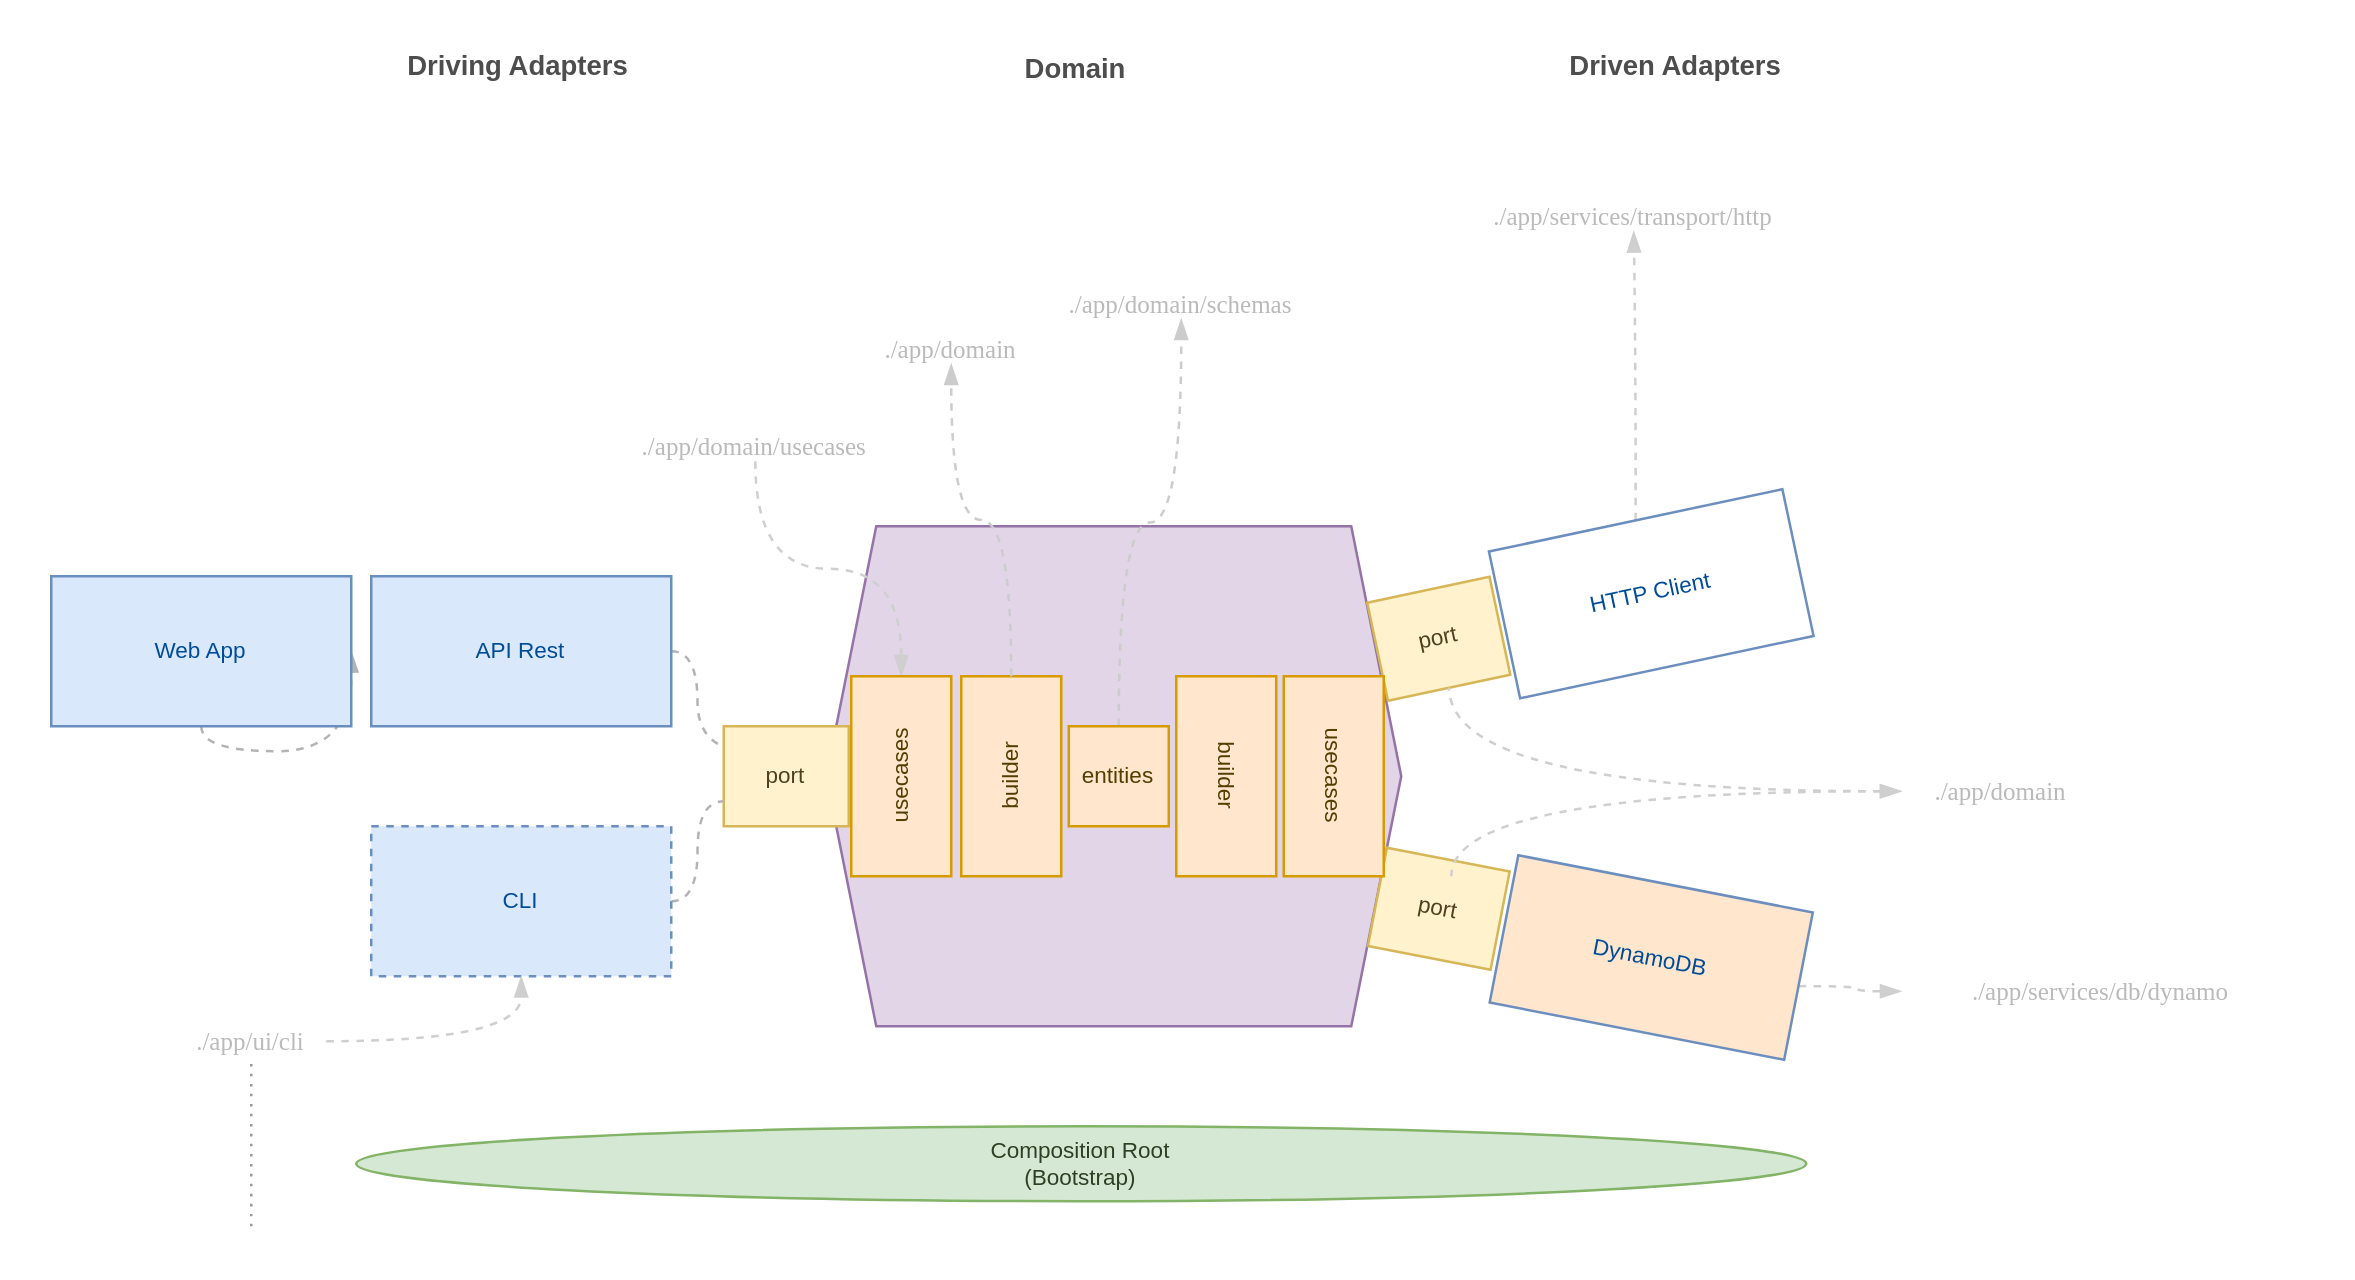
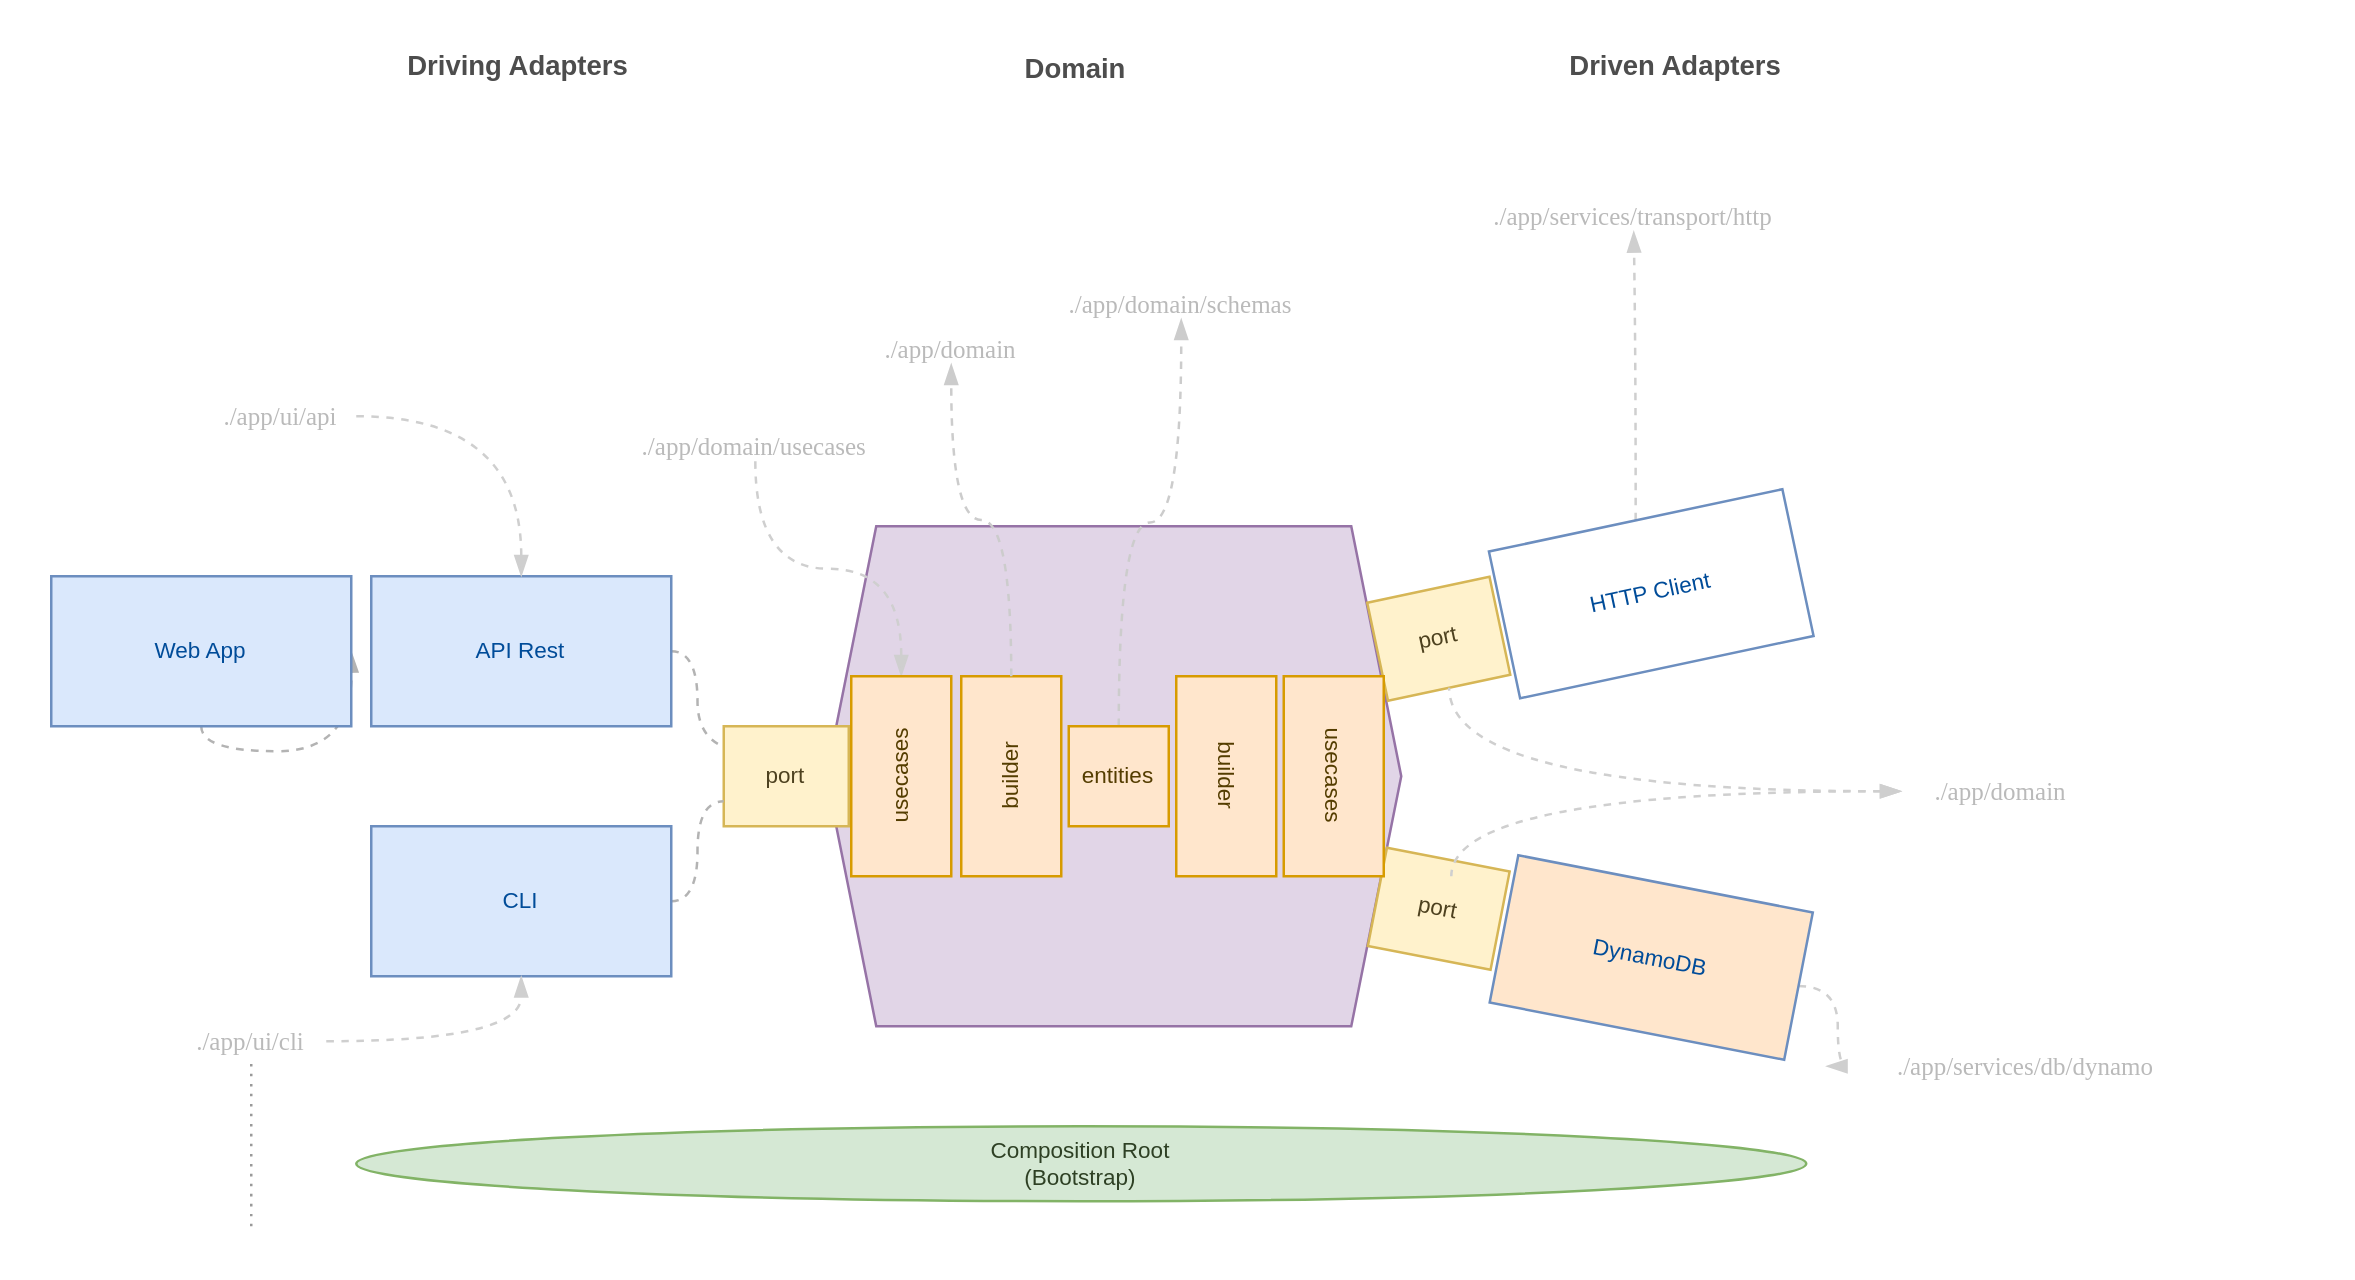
  <mxCell id="0" />
  <mxCell id="1" parent="0" />
  <mxCell id="2" style="edgeStyle=orthogonalEdgeStyle;curved=1;html=1;entryX=0.22;entryY=0.25;entryDx=0;entryDy=0;entryPerimeter=0;dashed=1;strokeColor=#B3B3B3;endArrow=none;endFill=0;" edge="1" parent="1" source="12" target="5"><mxGeometry relative="1" as="geometry" /></mxCell>
  <mxCell id="3" value="" style="shape=hexagon;perimeter=hexagonPerimeter2;whiteSpace=wrap;html=1;fixedSize=1;fillColor=#e1d5e7;strokeColor=#9673a6;fontSize=9;" parent="1" vertex="1"><mxGeometry x="330" y="210" width="230" height="200" as="geometry" /></mxCell>
  <mxCell id="4" value="port" style="rounded=0;whiteSpace=wrap;html=1;rotation=348;fillColor=#fff2cc;strokeColor=#d6b656;fontSize=9;fontColor=#4D411F;" parent="1" vertex="1"><mxGeometry x="550" y="235" width="50" height="40" as="geometry" /></mxCell>
  <mxCell id="5" value="port" style="rounded=0;whiteSpace=wrap;html=1;fillColor=#fff2cc;strokeColor=#d6b656;fontSize=9;fontColor=#4D411F;" parent="1" vertex="1"><mxGeometry x="289" y="290" width="50" height="40" as="geometry" /></mxCell>
  <mxCell id="6" value="port" style="rounded=0;whiteSpace=wrap;html=1;rotation=11;fillColor=#fff2cc;strokeColor=#d6b656;fontSize=9;fontColor=#4D411F;" parent="1" vertex="1"><mxGeometry x="550" y="343" width="50" height="40" as="geometry" /></mxCell>
  <mxCell id="7" style="edgeStyle=orthogonalEdgeStyle;html=1;exitX=0.5;exitY=0;exitDx=0;exitDy=0;entryX=0.5;entryY=1;entryDx=0;entryDy=0;curved=1;fillColor=#f5f5f5;strokeColor=#CFCFCF;dashed=1;endArrow=blockThin;endFill=1;" edge="1" parent="1" source="8" target="29"><mxGeometry relative="1" as="geometry" /></mxCell>
  <mxCell id="8" value="HTTP Client" style="rounded=0;whiteSpace=wrap;html=1;rotation=348;fillColor=#ffffff;strokeColor=#6c8ebf;fontSize=9;fontColor=#004C99;" parent="1" vertex="1"><mxGeometry x="600" y="207" width="120" height="60" as="geometry" /></mxCell>
  <mxCell id="9" style="edgeStyle=orthogonalEdgeStyle;curved=1;html=1;exitX=1;exitY=0.5;exitDx=0;exitDy=0;entryX=0;entryY=0.5;entryDx=0;entryDy=0;dashed=1;strokeColor=#CFCFCF;endArrow=blockThin;endFill=1;" edge="1" parent="1" source="10" target="30"><mxGeometry relative="1" as="geometry" /></mxCell>
  <mxCell id="10" value="DynamoDB" style="rounded=0;whiteSpace=wrap;html=1;rotation=11;fillColor=#ffe6cc;strokeColor=#6c8ebf;fontSize=9;fontColor=#004C99;" parent="1" vertex="1"><mxGeometry x="600" y="352.5" width="120" height="60" as="geometry" /></mxCell>
  <mxCell id="11" value="Driven Adapters" style="text;html=1;strokeColor=none;fillColor=none;align=center;verticalAlign=middle;whiteSpace=wrap;rounded=0;fontStyle=1;fontColor=#4D4D4D;fontSize=11;" parent="1" vertex="1"><mxGeometry x="620" y="21.5" width="100" height="9.25" as="geometry" /></mxCell>
  <mxCell id="12" value="API Rest" style="rounded=0;whiteSpace=wrap;html=1;fillColor=#dae8fc;strokeColor=#6c8ebf;fontSize=9;fontColor=#004C99;" parent="1" vertex="1"><mxGeometry x="148" y="230" width="120" height="60" as="geometry" /></mxCell>
  <mxCell id="13" style="edgeStyle=orthogonalEdgeStyle;curved=1;html=1;exitX=1;exitY=0.5;exitDx=0;exitDy=0;entryX=0;entryY=0.75;entryDx=0;entryDy=0;dashed=1;strokeColor=#B3B3B3;endArrow=none;endFill=0;" edge="1" parent="1" source="14" target="5"><mxGeometry relative="1" as="geometry" /></mxCell>
- <mxCell id="14" value="CLI" style="rounded=0;whiteSpace=wrap;html=1;fillColor=#dae8fc;strokeColor=#6c8ebf;fontSize=9;fontColor=#004C99;dashed=1;" parent="1" vertex="1"><mxGeometry x="148" y="330" width="120" height="60" as="geometry" /></mxCell>
+ <mxCell id="14" value="CLI" style="rounded=0;whiteSpace=wrap;html=1;fillColor=#dae8fc;strokeColor=#6c8ebf;fontSize=9;fontColor=#004C99;" parent="1" vertex="1"><mxGeometry x="148" y="330" width="120" height="60" as="geometry" /></mxCell>
  <mxCell id="15" value="Domain" style="text;html=1;strokeColor=none;fillColor=none;align=center;verticalAlign=middle;whiteSpace=wrap;rounded=0;fontStyle=1;fontColor=#4D4D4D;fontSize=11;" parent="1" vertex="1"><mxGeometry x="400" y="22.25" width="60" height="8.5" as="geometry" /></mxCell>
  <mxCell id="16" style="edgeStyle=orthogonalEdgeStyle;curved=1;html=1;dashed=1;fontSize=9;fontColor=#808080;endArrow=blockThin;endFill=1;strokeColor=#CCCCCC;entryX=0.5;entryY=1;entryDx=0;entryDy=0;" parent="1" source="25" edge="1" target="37"><mxGeometry relative="1" as="geometry"><mxPoint x="446" y="175.5" as="targetPoint" /></mxGeometry></mxCell>
  <mxCell id="17" value="Composition Root&lt;br style=&quot;font-size: 9px;&quot;&gt;(Bootstrap)" style="ellipse;whiteSpace=wrap;html=1;fillColor=#d5e8d4;strokeColor=#82b366;fontSize=9;fontColor=#2E4024;" parent="1" vertex="1"><mxGeometry x="142" y="450" width="580" height="30" as="geometry" /></mxCell>
  <mxCell id="18" style="edgeStyle=orthogonalEdgeStyle;curved=1;html=1;dashed=1;fontSize=9;fontColor=#808080;endArrow=blockThin;endFill=1;strokeColor=#B3B3B3;fillColor=#dae8fc;" parent="1" source="19" edge="1"><mxGeometry relative="1" as="geometry"><mxPoint x="140" y="260" as="targetPoint" /></mxGeometry></mxCell>
  <mxCell id="19" value="Web App" style="rounded=0;whiteSpace=wrap;html=1;fillColor=#dae8fc;strokeColor=#6c8ebf;fontSize=9;fontColor=#004C99;" parent="1" vertex="1"><mxGeometry x="20" y="230" width="120" height="60" as="geometry" /></mxCell>
  <mxCell id="20" style="edgeStyle=orthogonalEdgeStyle;curved=1;html=1;exitX=0;exitY=0.5;exitDx=0;exitDy=0;entryX=0.5;entryY=1;entryDx=0;entryDy=0;dashed=1;fontColor=#BABABA;startArrow=blockThin;startFill=1;endArrow=none;endFill=0;strokeColor=#CFCFCF;" edge="1" parent="1" source="21" target="40"><mxGeometry relative="1" as="geometry" /></mxCell>
  <mxCell id="21" value="usecases" style="rounded=0;whiteSpace=wrap;html=1;rotation=270;direction=west;fillColor=#ffe6cc;strokeColor=#d79b00;fontSize=9;fontColor=#543D00;" parent="1" vertex="1"><mxGeometry x="320" y="290" width="80" height="40" as="geometry" /></mxCell>
  <mxCell id="22" value="usecases" style="rounded=0;whiteSpace=wrap;html=1;rotation=90;fillColor=#ffe6cc;strokeColor=#d79b00;fontSize=9;fontColor=#543D00;" parent="1" vertex="1"><mxGeometry x="493" y="290" width="80" height="40" as="geometry" /></mxCell>
  <mxCell id="23" value="builder" style="rounded=0;whiteSpace=wrap;html=1;rotation=270;direction=west;fillColor=#ffe6cc;strokeColor=#d79b00;fontSize=9;fontColor=#543D00;" parent="1" vertex="1"><mxGeometry x="364" y="290" width="80" height="40" as="geometry" /></mxCell>
  <mxCell id="24" value="builder" style="rounded=0;whiteSpace=wrap;html=1;rotation=90;direction=west;fillColor=#ffe6cc;strokeColor=#d79b00;fontSize=9;fontColor=#543D00;" parent="1" vertex="1"><mxGeometry x="450" y="290" width="80" height="40" as="geometry" /></mxCell>
  <mxCell id="25" value="entities" style="rounded=0;whiteSpace=wrap;html=1;rotation=0;direction=east;fillColor=#ffe6cc;strokeColor=#d79b00;fontSize=9;fontColor=#543D00;" parent="1" vertex="1"><mxGeometry x="427" y="290" width="40" height="40" as="geometry" /></mxCell>
  <mxCell id="26" value="Driving Adapters" style="text;html=1;strokeColor=none;fillColor=none;align=center;verticalAlign=middle;whiteSpace=wrap;rounded=0;fontStyle=1;fontColor=#4D4D4D;fontSize=11;" parent="1" vertex="1"><mxGeometry x="156.75" y="20.5" width="100" height="10.25" as="geometry" /></mxCell>
+ <mxCell id="27" style="edgeStyle=orthogonalEdgeStyle;curved=1;html=1;entryX=0.5;entryY=0;entryDx=0;entryDy=0;dashed=1;fontFamily=Verdana;fontSize=10;fontColor=#808080;endArrow=blockThin;endFill=1;strokeColor=#CFCFCF;strokeWidth=1;fontStyle=1" parent="1" source="34" target="12" edge="1"><mxGeometry relative="1" as="geometry" /></mxCell>
  <mxCell id="28" style="edgeStyle=orthogonalEdgeStyle;curved=1;html=1;entryX=0.5;entryY=1;entryDx=0;entryDy=0;dashed=1;fontFamily=Verdana;fontSize=10;fontColor=#808080;endArrow=blockThin;endFill=1;strokeColor=#CFCFCF;strokeWidth=1;" parent="1" source="35" target="14" edge="1"><mxGeometry relative="1" as="geometry" /></mxCell>
  <mxCell id="29" value="&lt;font&gt;./app/services/transport/http&lt;/font&gt;" style="text;html=1;strokeColor=none;fillColor=none;align=center;verticalAlign=middle;whiteSpace=wrap;rounded=0;fontColor=#BABABA;fontSize=10;fontStyle=0;fontFamily=Verdana;" vertex="1" parent="1"><mxGeometry x="573" y="80" width="160" height="12" as="geometry" /></mxCell>
- <mxCell id="30" value="&lt;font&gt;./app/services/db/dynamo&lt;/font&gt;" style="text;html=1;strokeColor=none;fillColor=none;align=center;verticalAlign=middle;whiteSpace=wrap;rounded=0;fontColor=#BABABA;fontSize=10;fontStyle=0;fontFamily=Verdana;" vertex="1" parent="1"><mxGeometry x="760" y="390" width="160" height="12" as="geometry" /></mxCell>
+ <mxCell id="30" value="&lt;font&gt;./app/services/db/dynamo&lt;/font&gt;" style="text;html=1;strokeColor=none;fillColor=none;align=center;verticalAlign=middle;whiteSpace=wrap;rounded=0;fontColor=#BABABA;fontSize=10;fontStyle=0;fontFamily=Verdana;" vertex="1" parent="1"><mxGeometry x="730" y="420" width="160" height="12" as="geometry" /></mxCell>
  <mxCell id="31" style="edgeStyle=orthogonalEdgeStyle;curved=1;html=1;entryX=0.5;entryY=1;entryDx=0;entryDy=0;dashed=1;endArrow=none;endFill=0;strokeColor=#CFCFCF;startArrow=blockThin;startFill=1;" edge="1" parent="1" source="33" target="4"><mxGeometry relative="1" as="geometry" /></mxCell>
  <mxCell id="32" style="edgeStyle=orthogonalEdgeStyle;curved=1;html=1;exitX=0;exitY=0.5;exitDx=0;exitDy=0;entryX=0.549;entryY=0.157;entryDx=0;entryDy=0;entryPerimeter=0;dashed=1;endArrow=none;endFill=0;strokeColor=#CFCFCF;startArrow=blockThin;startFill=1;" edge="1" parent="1" source="33" target="6"><mxGeometry relative="1" as="geometry" /></mxCell>
  <mxCell id="33" value="&lt;font&gt;./app/domain&lt;/font&gt;" style="text;html=1;strokeColor=none;fillColor=none;align=center;verticalAlign=middle;whiteSpace=wrap;rounded=0;fontColor=#BABABA;fontSize=10;fontStyle=0;fontFamily=Verdana;" vertex="1" parent="1"><mxGeometry x="760" y="310" width="80" height="12" as="geometry" /></mxCell>
+ <mxCell id="34" value="&lt;font&gt;./app/ui/api&lt;/font&gt;" style="text;html=1;strokeColor=none;fillColor=none;align=center;verticalAlign=middle;whiteSpace=wrap;rounded=0;fontColor=#BABABA;fontSize=10;fontStyle=0;fontFamily=Verdana;" parent="1" vertex="1"><mxGeometry x="82" y="160" width="60" height="12" as="geometry" /></mxCell>
  <mxCell id="35" value="&lt;font&gt;./app/ui/cli&lt;/font&gt;" style="text;html=1;strokeColor=none;fillColor=none;align=center;verticalAlign=middle;whiteSpace=wrap;rounded=0;fontColor=#BABABA;fontSize=10;fontStyle=0;fontFamily=Verdana;" parent="1" vertex="1"><mxGeometry x="70" y="410" width="60" height="12" as="geometry" /></mxCell>
  <mxCell id="36" value="" style="endArrow=none;dashed=1;html=1;dashPattern=1 3;strokeWidth=1;fontSize=9;fontColor=#2E4024;curved=1;fillColor=#f5f5f5;strokeColor=#999999;" edge="1" parent="1" target="35"><mxGeometry width="50" height="50" relative="1" as="geometry"><mxPoint x="100" y="490" as="sourcePoint" /><mxPoint x="111.778" y="172" as="targetPoint" /></mxGeometry></mxCell>
  <mxCell id="37" value="&lt;font&gt;./app/domain/schemas&lt;/font&gt;" style="text;html=1;strokeColor=none;fillColor=none;align=center;verticalAlign=middle;whiteSpace=wrap;rounded=0;fontColor=#BABABA;fontSize=10;fontStyle=0;fontFamily=Verdana;" vertex="1" parent="1"><mxGeometry x="411" y="115" width="122" height="12" as="geometry" /></mxCell>
  <mxCell id="38" style="edgeStyle=orthogonalEdgeStyle;curved=1;html=1;dashed=1;fontSize=9;fontColor=#808080;endArrow=blockThin;endFill=1;strokeColor=#CCCCCC;exitX=0;exitY=0.5;exitDx=0;exitDy=0;entryX=0.5;entryY=1;entryDx=0;entryDy=0;" edge="1" parent="1" source="23" target="39"><mxGeometry relative="1" as="geometry"><mxPoint x="380" y="150" as="targetPoint" /><mxPoint x="457" y="300" as="sourcePoint" /></mxGeometry></mxCell>
  <mxCell id="39" value="./app/domain" style="text;html=1;strokeColor=none;fillColor=none;align=center;verticalAlign=middle;whiteSpace=wrap;rounded=0;fontColor=#BABABA;fontSize=10;fontStyle=0;fontFamily=Verdana;" vertex="1" parent="1"><mxGeometry x="343" y="133" width="74" height="12" as="geometry" /></mxCell>
  <mxCell id="40" value="./app/domain/usecases" style="text;html=1;strokeColor=none;fillColor=none;align=center;verticalAlign=middle;whiteSpace=wrap;rounded=0;fontColor=#BABABA;fontSize=10;fontStyle=0;fontFamily=Verdana;" vertex="1" parent="1"><mxGeometry x="240" y="172" width="123.25" height="12" as="geometry" /></mxCell>
